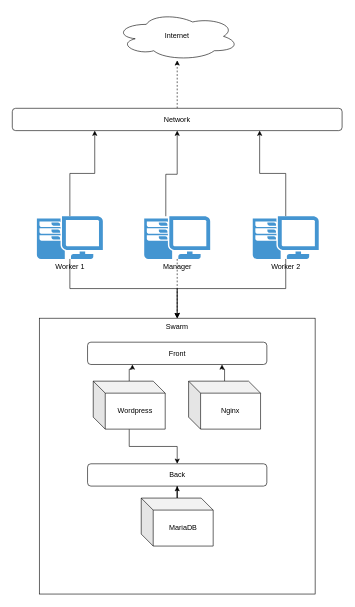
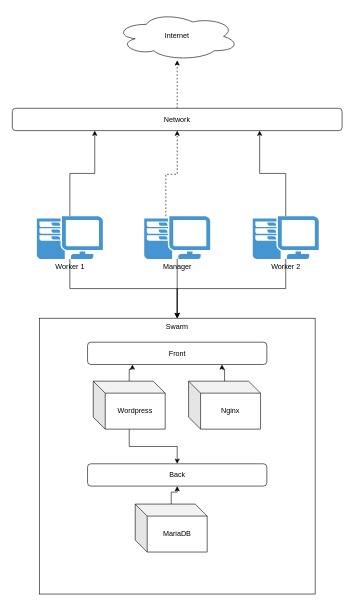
  <mxCell id="0" />
  <mxCell id="1" parent="0" />
  <mxCell id="2" value="Internet" style="ellipse;shape=cloud;whiteSpace=wrap;html=1;" vertex="1" parent="1"><mxGeometry x="192" y="20" width="206" height="80" as="geometry" /></mxCell>
  <mxCell id="3" style="edgeStyle=orthogonalEdgeStyle;rounded=0;orthogonalLoop=1;jettySize=auto;html=1;entryX=0.75;entryY=1;entryDx=0;entryDy=0;" edge="1" parent="1" source="5" target="13"><mxGeometry relative="1" as="geometry" /></mxCell>
  <mxCell id="4" value="" style="edgeStyle=orthogonalEdgeStyle;rounded=0;orthogonalLoop=1;jettySize=auto;html=1;" edge="1" parent="1" source="5" target="14"><mxGeometry relative="1" as="geometry" /></mxCell>
  <mxCell id="5" value="Worker 2" style="pointerEvents=1;shadow=0;dashed=0;html=1;strokeColor=none;fillColor=#4495D1;labelPosition=center;verticalLabelPosition=bottom;verticalAlign=top;align=center;outlineConnect=0;shape=mxgraph.veeam.2d.workstation;" vertex="1" parent="1"><mxGeometry x="421" y="360" width="110" height="71.2" as="geometry" /></mxCell>
  <mxCell id="6" style="edgeStyle=orthogonalEdgeStyle;rounded=0;orthogonalLoop=1;jettySize=auto;html=1;entryX=0.25;entryY=1;entryDx=0;entryDy=0;" edge="1" parent="1" source="8" target="13"><mxGeometry relative="1" as="geometry" /></mxCell>
  <mxCell id="7" value="" style="edgeStyle=orthogonalEdgeStyle;rounded=0;orthogonalLoop=1;jettySize=auto;html=1;" edge="1" parent="1" source="8" target="14"><mxGeometry relative="1" as="geometry" /></mxCell>
  <mxCell id="8" value="Worker 1" style="pointerEvents=1;shadow=0;dashed=0;html=1;strokeColor=none;fillColor=#4495D1;labelPosition=center;verticalLabelPosition=bottom;verticalAlign=top;align=center;outlineConnect=0;shape=mxgraph.veeam.2d.workstation;" vertex="1" parent="1"><mxGeometry x="61" y="360" width="110" height="71.2" as="geometry" /></mxCell>
- <mxCell id="9" style="edgeStyle=orthogonalEdgeStyle;rounded=0;orthogonalLoop=1;jettySize=auto;html=1;entryX=0.5;entryY=1;entryDx=0;entryDy=0;" edge="1" parent="1" source="11" target="13"><mxGeometry relative="1" as="geometry"><Array as="points"><mxPoint x="276" y="290" /><mxPoint x="295" y="290" /></Array></mxGeometry></mxCell>
- <mxCell id="10" value="" style="edgeStyle=orthogonalEdgeStyle;rounded=0;orthogonalLoop=1;jettySize=auto;html=1;dashed=1;" edge="1" parent="1" source="11" target="14"><mxGeometry relative="1" as="geometry" /></mxCell>
+ <mxCell id="9" style="edgeStyle=orthogonalEdgeStyle;rounded=0;orthogonalLoop=1;jettySize=auto;html=1;entryX=0.5;entryY=1;entryDx=0;entryDy=0;dashed=1;" edge="1" parent="1" source="11" target="13"><mxGeometry relative="1" as="geometry"><Array as="points"><mxPoint x="276" y="290" /><mxPoint x="295" y="290" /></Array></mxGeometry></mxCell>
+ <mxCell id="10" value="" style="edgeStyle=orthogonalEdgeStyle;rounded=0;orthogonalLoop=1;jettySize=auto;html=1;" edge="1" parent="1" source="11" target="14"><mxGeometry relative="1" as="geometry" /></mxCell>
  <mxCell id="11" value="Manager" style="pointerEvents=1;shadow=0;dashed=0;html=1;strokeColor=none;fillColor=#4495D1;labelPosition=center;verticalLabelPosition=bottom;verticalAlign=top;align=center;outlineConnect=0;shape=mxgraph.veeam.2d.workstation;" vertex="1" parent="1"><mxGeometry x="240" y="360" width="110" height="71.2" as="geometry" /></mxCell>
  <mxCell id="12" value="" style="edgeStyle=orthogonalEdgeStyle;rounded=0;orthogonalLoop=1;jettySize=auto;html=1;dashed=1;" edge="1" parent="1" source="13" target="2"><mxGeometry relative="1" as="geometry" /></mxCell>
  <mxCell id="13" value="&lt;div&gt;Network&lt;/div&gt;" style="rounded=1;whiteSpace=wrap;html=1;" vertex="1" parent="1"><mxGeometry x="20" y="180" width="550" height="37.2" as="geometry" /></mxCell>
  <mxCell id="14" value="Swarm" style="whiteSpace=wrap;html=1;aspect=fixed;verticalAlign=top;" vertex="1" parent="1"><mxGeometry x="65" y="530" width="460" height="460" as="geometry" /></mxCell>
  <mxCell id="15" value="Front" style="rounded=1;whiteSpace=wrap;html=1;" vertex="1" parent="1"><mxGeometry x="145.5" y="570" width="299" height="37.2" as="geometry" /></mxCell>
  <mxCell id="16" value="&lt;div&gt;Back&lt;/div&gt;" style="rounded=1;whiteSpace=wrap;html=1;" vertex="1" parent="1"><mxGeometry x="145.5" y="772.8" width="299" height="37.2" as="geometry" /></mxCell>
  <mxCell id="17" value="" style="edgeStyle=orthogonalEdgeStyle;rounded=0;orthogonalLoop=1;jettySize=auto;html=1;" edge="1" parent="1" source="18" target="16"><mxGeometry relative="1" as="geometry" /></mxCell>
- <mxCell id="18" value="MariaDB" style="shape=cube;whiteSpace=wrap;html=1;boundedLbl=1;backgroundOutline=1;darkOpacity=0.05;darkOpacity2=0.1;" vertex="1" parent="1"><mxGeometry x="235" y="830" width="120" height="80" as="geometry" /></mxCell>
+ <mxCell id="18" value="MariaDB" style="shape=cube;whiteSpace=wrap;html=1;boundedLbl=1;backgroundOutline=1;darkOpacity=0.05;darkOpacity2=0.1;" vertex="1" parent="1"><mxGeometry x="225" y="840" width="120" height="80" as="geometry" /></mxCell>
  <mxCell id="19" value="" style="edgeStyle=orthogonalEdgeStyle;rounded=0;orthogonalLoop=1;jettySize=auto;html=1;entryX=0.25;entryY=1;entryDx=0;entryDy=0;" edge="1" parent="1" source="21" target="15"><mxGeometry relative="1" as="geometry" /></mxCell>
  <mxCell id="20" value="" style="edgeStyle=orthogonalEdgeStyle;rounded=0;orthogonalLoop=1;jettySize=auto;html=1;" edge="1" parent="1" source="21" target="16"><mxGeometry relative="1" as="geometry" /></mxCell>
  <mxCell id="21" value="Wordpress" style="shape=cube;whiteSpace=wrap;html=1;boundedLbl=1;backgroundOutline=1;darkOpacity=0.05;darkOpacity2=0.1;" vertex="1" parent="1"><mxGeometry x="155" y="635" width="120" height="80" as="geometry" /></mxCell>
  <mxCell id="22" value="" style="edgeStyle=orthogonalEdgeStyle;rounded=0;orthogonalLoop=1;jettySize=auto;html=1;entryX=0.75;entryY=1;entryDx=0;entryDy=0;" edge="1" parent="1" source="23" target="15"><mxGeometry relative="1" as="geometry" /></mxCell>
  <mxCell id="23" value="Nginx" style="shape=cube;whiteSpace=wrap;html=1;boundedLbl=1;backgroundOutline=1;darkOpacity=0.05;darkOpacity2=0.1;" vertex="1" parent="1"><mxGeometry x="314" y="635" width="120" height="80" as="geometry" /></mxCell>
